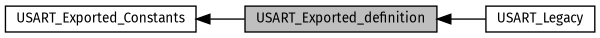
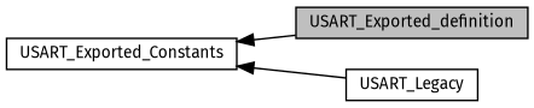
  digraph {
    fontname="Fira Sans"
    rankdir=LR
    node [color=black fillcolor=white fontname="Fira Sans" fontsize=10 shape=record style=filled]
    edge [dir=back fontname="Fira Sans" fontsize=10 labelfontname=Helvetica labelfontsize=10 shape=plaintext style=solid]
    n1 [fillcolor=grey75 fontcolor=black height=0.2 label=USART_Exported_definition width=0.4]
    n2 [height=0.2 label=USART_Legacy width=0.4]
    n3 [height=0.2 label=USART_Exported_Constants width=0.4]
-   n1 -> n2
+   n3 -> n2
    n3 -> n1
  }
